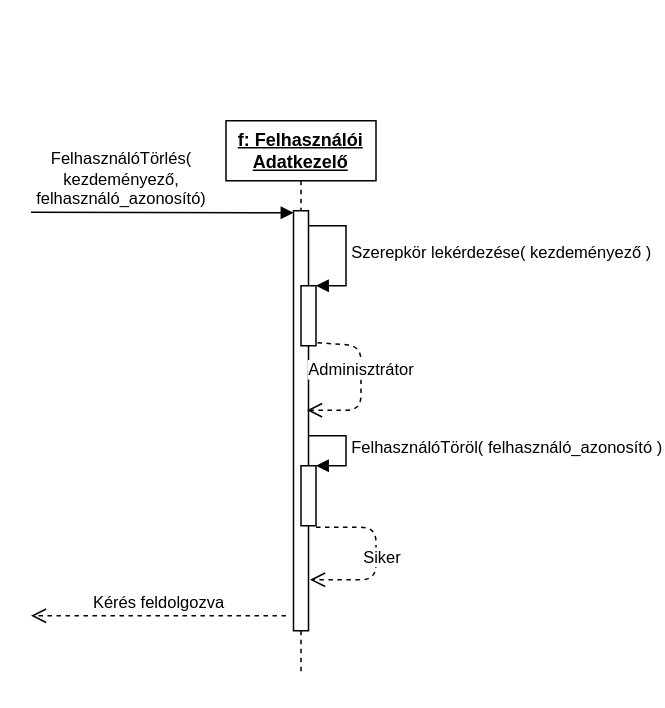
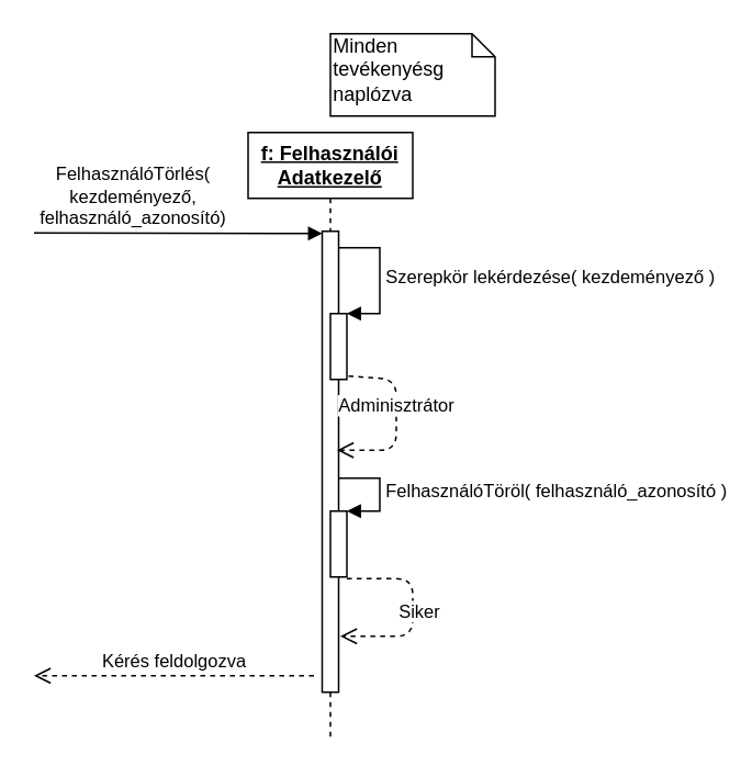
  <mxCell id="0" />
  <mxCell id="1" parent="0" />
  <mxCell id="2" value="&lt;b&gt;&lt;u&gt;f: Felhasználói Adatkezelő&lt;/u&gt;&lt;/b&gt;" style="shape=umlLifeline;perimeter=lifelinePerimeter;whiteSpace=wrap;html=1;container=1;collapsible=0;recursiveResize=0;outlineConnect=0;" parent="1" vertex="1"><mxGeometry x="150" y="80" width="100" height="370" as="geometry" /></mxCell>
  <mxCell id="3" value="" style="html=1;points=[];perimeter=orthogonalPerimeter;" parent="2" vertex="1"><mxGeometry x="45" y="60" width="10" height="280" as="geometry" /></mxCell>
  <mxCell id="4" value="Siker" style="html=1;verticalAlign=bottom;endArrow=open;dashed=1;endSize=8;exitX=1;exitY=1.025;exitDx=0;exitDy=0;exitPerimeter=0;entryX=1.1;entryY=0.491;entryDx=0;entryDy=0;entryPerimeter=0;" parent="2" edge="1"><mxGeometry x="0.36" y="-12" relative="1" as="geometry"><mxPoint x="60" y="271" as="sourcePoint" /><mxPoint x="56" y="306.04" as="targetPoint" /><Array as="points"><mxPoint x="100" y="271" /><mxPoint x="100" y="306" /></Array><mxPoint x="10" y="6" as="offset" /></mxGeometry></mxCell>
  <mxCell id="5" value="" style="html=1;points=[];perimeter=orthogonalPerimeter;" parent="2" vertex="1"><mxGeometry x="50" y="230" width="10" height="40" as="geometry" /></mxCell>
  <mxCell id="6" value="FelhasználóTöröl(&amp;nbsp;&lt;span style=&quot;text-align: center&quot;&gt;felhasználó_azonosító&amp;nbsp;&lt;/span&gt;)" style="edgeStyle=orthogonalEdgeStyle;html=1;align=left;spacingLeft=2;endArrow=block;rounded=0;entryX=1;entryY=0;" parent="2" target="5" edge="1"><mxGeometry relative="1" as="geometry"><mxPoint x="55" y="210" as="sourcePoint" /><Array as="points"><mxPoint x="80" y="210" /></Array></mxGeometry></mxCell>
  <mxCell id="7" value="FelhasználóTörlés(&lt;br&gt;kezdeményező,&lt;br&gt;felhasználó_azonosító)" style="html=1;verticalAlign=bottom;endArrow=block;entryX=0;entryY=0.005;entryDx=0;entryDy=0;entryPerimeter=0;" parent="1" target="3" edge="1"><mxGeometry x="-0.314" width="80" relative="1" as="geometry"><mxPoint x="20" y="141" as="sourcePoint" /><mxPoint x="179.5" y="150" as="targetPoint" /><mxPoint as="offset" /></mxGeometry></mxCell>
+ <mxCell id="8" value="Minden tevékenyésg naplózva" style="shape=note;whiteSpace=wrap;html=1;size=14;verticalAlign=top;align=left;spacingTop=-6;" parent="1" vertex="1"><mxGeometry x="200" y="20" width="100" height="50" as="geometry" /></mxCell>
  <mxCell id="9" value="Kérés feldolgozva" style="html=1;verticalAlign=bottom;endArrow=open;dashed=1;endSize=8;" parent="1" edge="1"><mxGeometry relative="1" as="geometry"><mxPoint x="190" y="410" as="sourcePoint" /><mxPoint x="20" y="410" as="targetPoint" /></mxGeometry></mxCell>
  <mxCell id="10" value="" style="html=1;points=[];perimeter=orthogonalPerimeter;" parent="1" vertex="1"><mxGeometry x="200" y="190" width="10" height="40" as="geometry" /></mxCell>
  <mxCell id="11" value="&lt;span style=&quot;text-align: center&quot;&gt;Szerepkör lekérdezése( kezdeményező )&lt;/span&gt;" style="edgeStyle=orthogonalEdgeStyle;html=1;align=left;spacingLeft=2;endArrow=block;rounded=0;entryX=1;entryY=0;" parent="1" target="10" edge="1"><mxGeometry relative="1" as="geometry"><mxPoint x="205" y="150" as="sourcePoint" /><Array as="points"><mxPoint x="230" y="150" /></Array></mxGeometry></mxCell>
  <mxCell id="12" value="Adminisztrátor" style="html=1;verticalAlign=bottom;endArrow=open;dashed=1;endSize=8;entryX=0.9;entryY=0.475;entryDx=0;entryDy=0;entryPerimeter=0;exitX=1.1;exitY=0.95;exitDx=0;exitDy=0;exitPerimeter=0;" parent="1" source="10" target="3" edge="1"><mxGeometry relative="1" as="geometry"><mxPoint x="500" y="410" as="sourcePoint" /><mxPoint x="420" y="410" as="targetPoint" /><Array as="points"><mxPoint x="240" y="230" /><mxPoint x="240" y="273" /></Array></mxGeometry></mxCell>
